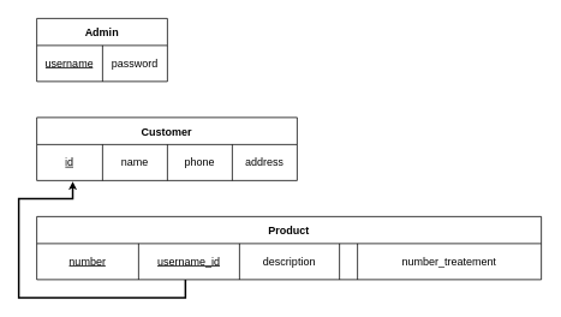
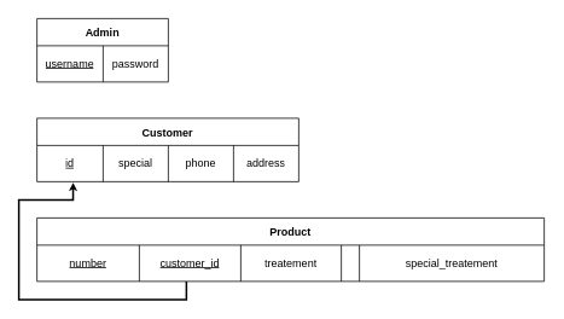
  <mxCell id="0" />
  <mxCell id="1" parent="0" />
  <mxCell id="2" value="Admin" style="shape=table;startSize=30;container=1;collapsible=0;childLayout=tableLayout;fontStyle=1;align=center;" parent="1" vertex="1"><mxGeometry x="40" y="20" width="145" height="70" as="geometry" /></mxCell>
  <mxCell id="3" value="" style="shape=tableRow;horizontal=0;startSize=0;swimlaneHead=0;swimlaneBody=0;top=0;left=0;bottom=0;right=0;collapsible=0;dropTarget=0;fillColor=none;points=[[0,0.5],[1,0.5]];portConstraint=eastwest;" parent="2" vertex="1"><mxGeometry y="30" width="145" height="40" as="geometry" /></mxCell>
  <mxCell id="4" value="username" style="shape=partialRectangle;html=1;whiteSpace=wrap;connectable=0;fillColor=none;top=0;left=0;bottom=0;right=0;overflow=hidden;fontStyle=4" parent="3" vertex="1"><mxGeometry width="73" height="40" as="geometry"><mxRectangle width="73" height="40" as="alternateBounds" /></mxGeometry></mxCell>
  <mxCell id="5" value="password" style="shape=partialRectangle;html=1;whiteSpace=wrap;connectable=0;fillColor=none;top=0;left=0;bottom=0;right=0;overflow=hidden;" parent="3" vertex="1"><mxGeometry x="73" width="72" height="40" as="geometry"><mxRectangle width="72" height="40" as="alternateBounds" /></mxGeometry></mxCell>
  <mxCell id="6" value="Customer" style="shape=table;startSize=30;container=1;collapsible=0;childLayout=tableLayout;fontStyle=1;align=center;" parent="1" vertex="1"><mxGeometry x="40" y="130" width="289" height="70" as="geometry" /></mxCell>
  <mxCell id="7" value="" style="shape=tableRow;horizontal=0;startSize=0;swimlaneHead=0;swimlaneBody=0;top=0;left=0;bottom=0;right=0;collapsible=0;dropTarget=0;fillColor=none;points=[[0,0.5],[1,0.5]];portConstraint=eastwest;" parent="6" vertex="1"><mxGeometry y="30" width="289" height="40" as="geometry" /></mxCell>
  <mxCell id="8" value="id" style="shape=partialRectangle;html=1;whiteSpace=wrap;connectable=0;fillColor=none;top=0;left=0;bottom=0;right=0;overflow=hidden;fontStyle=4" parent="7" vertex="1"><mxGeometry width="73" height="40" as="geometry"><mxRectangle width="73" height="40" as="alternateBounds" /></mxGeometry></mxCell>
- <mxCell id="9" value="name" style="shape=partialRectangle;html=1;whiteSpace=wrap;connectable=0;fillColor=none;top=0;left=0;bottom=0;right=0;overflow=hidden;" parent="7" vertex="1"><mxGeometry x="73" width="72" height="40" as="geometry"><mxRectangle width="72" height="40" as="alternateBounds" /></mxGeometry></mxCell>
+ <mxCell id="9" value="special" style="shape=partialRectangle;html=1;whiteSpace=wrap;connectable=0;fillColor=none;top=0;left=0;bottom=0;right=0;overflow=hidden;" parent="7" vertex="1"><mxGeometry x="73" width="72" height="40" as="geometry"><mxRectangle width="72" height="40" as="alternateBounds" /></mxGeometry></mxCell>
  <mxCell id="10" value="phone" style="shape=partialRectangle;html=1;whiteSpace=wrap;connectable=0;fillColor=none;top=0;left=0;bottom=0;right=0;overflow=hidden;" parent="7" vertex="1"><mxGeometry x="145" width="72" height="40" as="geometry"><mxRectangle width="72" height="40" as="alternateBounds" /></mxGeometry></mxCell>
  <mxCell id="11" value="address" style="shape=partialRectangle;html=1;whiteSpace=wrap;connectable=0;fillColor=none;top=0;left=0;bottom=0;right=0;overflow=hidden;" parent="7" vertex="1"><mxGeometry x="217" width="72" height="40" as="geometry"><mxRectangle width="72" height="40" as="alternateBounds" /></mxGeometry></mxCell>
  <mxCell id="12" value="Product" style="shape=table;startSize=30;container=1;collapsible=0;childLayout=tableLayout;fontStyle=1;align=center;" parent="1" vertex="1"><mxGeometry x="40" y="240" width="560" height="70" as="geometry" /></mxCell>
  <mxCell id="13" value="" style="shape=tableRow;horizontal=0;startSize=0;swimlaneHead=0;swimlaneBody=0;top=0;left=0;bottom=0;right=0;collapsible=0;dropTarget=0;fillColor=none;points=[[0,0.5],[1,0.5]];portConstraint=eastwest;" parent="12" vertex="1"><mxGeometry y="30" width="560" height="40" as="geometry" /></mxCell>
  <mxCell id="14" value="number" style="shape=partialRectangle;html=1;whiteSpace=wrap;connectable=0;fillColor=none;top=0;left=0;bottom=0;right=0;overflow=hidden;fontStyle=4" parent="13" vertex="1"><mxGeometry width="113" height="40" as="geometry"><mxRectangle width="113" height="40" as="alternateBounds" /></mxGeometry></mxCell>
- <mxCell id="15" value="username_id" style="shape=partialRectangle;html=1;whiteSpace=wrap;connectable=0;fillColor=none;top=0;left=0;bottom=0;right=0;overflow=hidden;fontStyle=4" parent="13" vertex="1"><mxGeometry x="113" width="112" height="40" as="geometry"><mxRectangle width="112" height="40" as="alternateBounds" /></mxGeometry></mxCell>
- <mxCell id="16" value="description" style="shape=partialRectangle;html=1;whiteSpace=wrap;connectable=0;fillColor=none;top=0;left=0;bottom=0;right=0;overflow=hidden;" parent="13" vertex="1"><mxGeometry x="225" width="111" height="40" as="geometry"><mxRectangle width="111" height="40" as="alternateBounds" /></mxGeometry></mxCell>
+ <mxCell id="15" value="customer_id" style="shape=partialRectangle;html=1;whiteSpace=wrap;connectable=0;fillColor=none;top=0;left=0;bottom=0;right=0;overflow=hidden;fontStyle=4" parent="13" vertex="1"><mxGeometry x="113" width="112" height="40" as="geometry"><mxRectangle width="112" height="40" as="alternateBounds" /></mxGeometry></mxCell>
+ <mxCell id="16" value="treatement" style="shape=partialRectangle;html=1;whiteSpace=wrap;connectable=0;fillColor=none;top=0;left=0;bottom=0;right=0;overflow=hidden;" parent="13" vertex="1"><mxGeometry x="225" width="111" height="40" as="geometry"><mxRectangle width="111" height="40" as="alternateBounds" /></mxGeometry></mxCell>
  <mxCell id="17" value="" style="shape=partialRectangle;html=1;whiteSpace=wrap;connectable=0;fillColor=none;top=0;left=0;bottom=0;right=0;overflow=hidden;" parent="13" vertex="1"><mxGeometry x="336" width="20" height="40" as="geometry"><mxRectangle width="20" height="40" as="alternateBounds" /></mxGeometry></mxCell>
- <mxCell id="18" value="number_treatement" style="shape=partialRectangle;html=1;whiteSpace=wrap;connectable=0;fillColor=none;top=0;left=0;bottom=0;right=0;overflow=hidden;" parent="13" vertex="1"><mxGeometry x="356" width="204" height="40" as="geometry"><mxRectangle width="204" height="40" as="alternateBounds" /></mxGeometry></mxCell>
+ <mxCell id="18" value="special_treatement" style="shape=partialRectangle;html=1;whiteSpace=wrap;connectable=0;fillColor=none;top=0;left=0;bottom=0;right=0;overflow=hidden;" parent="13" vertex="1"><mxGeometry x="356" width="204" height="40" as="geometry"><mxRectangle width="204" height="40" as="alternateBounds" /></mxGeometry></mxCell>
  <mxCell id="19" value="" style="edgeStyle=segmentEdgeStyle;endArrow=classic;html=1;rounded=0;entryX=0.138;entryY=1.025;entryDx=0;entryDy=0;entryPerimeter=0;strokeWidth=2;endSize=3;startSize=3;" parent="1" source="13" target="7" edge="1"><mxGeometry width="50" height="50" relative="1" as="geometry"><mxPoint x="205" y="320" as="sourcePoint" /><mxPoint x="80" y="240" as="targetPoint" /><Array as="points"><mxPoint x="205" y="330" /><mxPoint x="20" y="330" /><mxPoint x="20" y="220" /><mxPoint x="80" y="220" /></Array></mxGeometry></mxCell>
